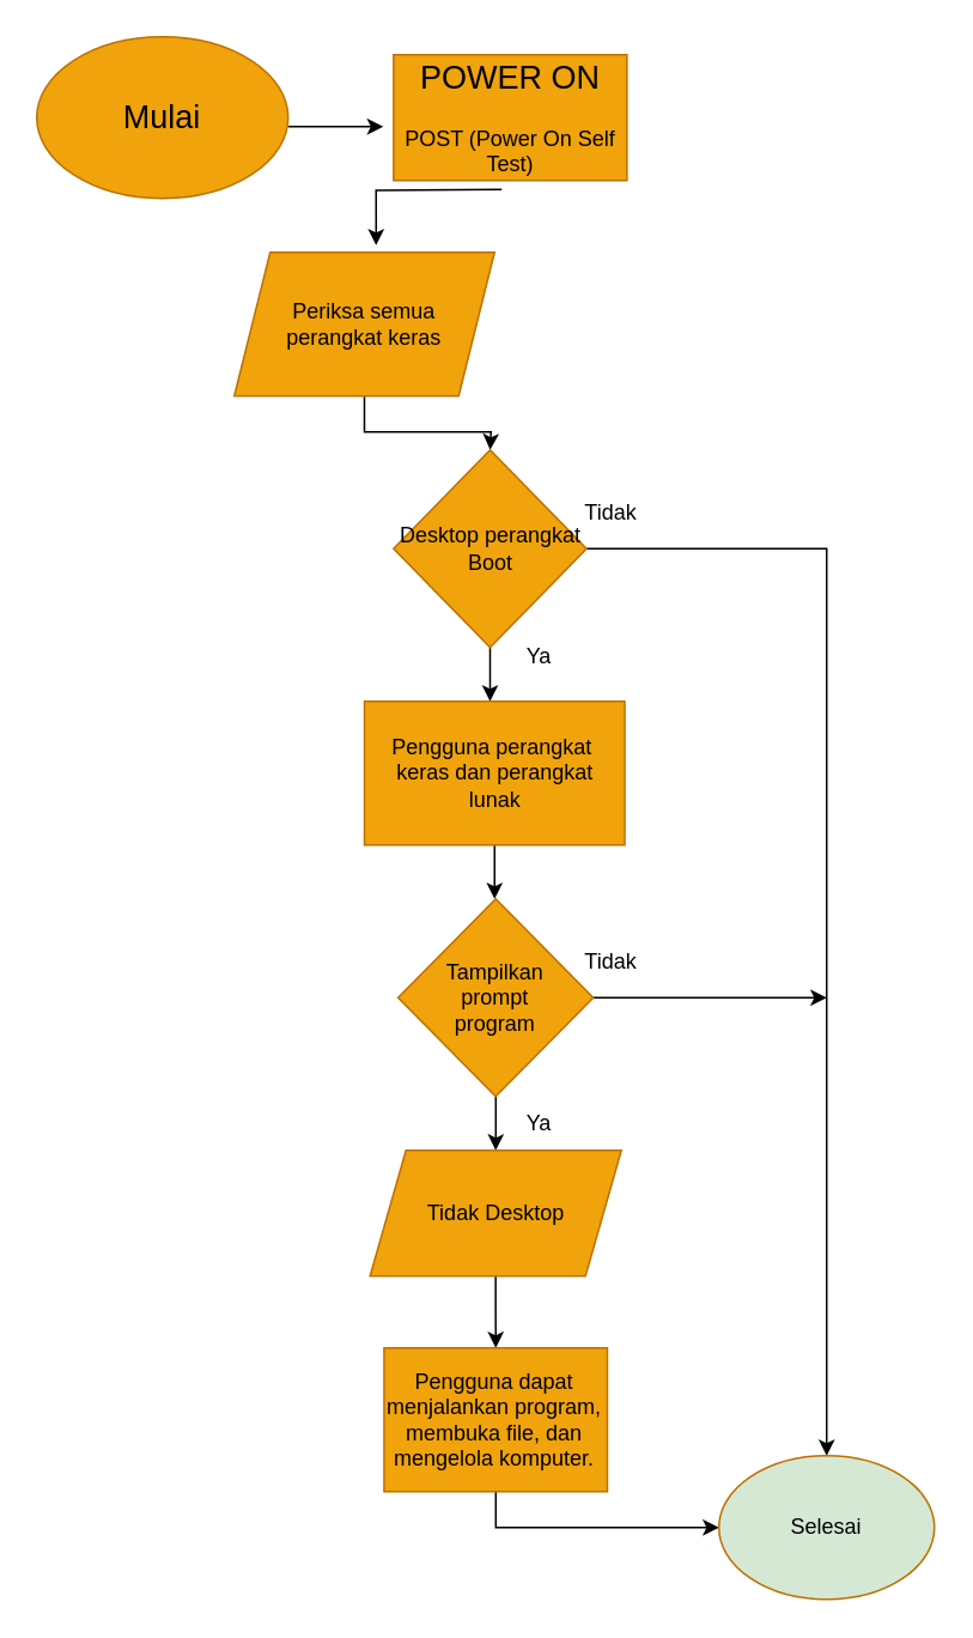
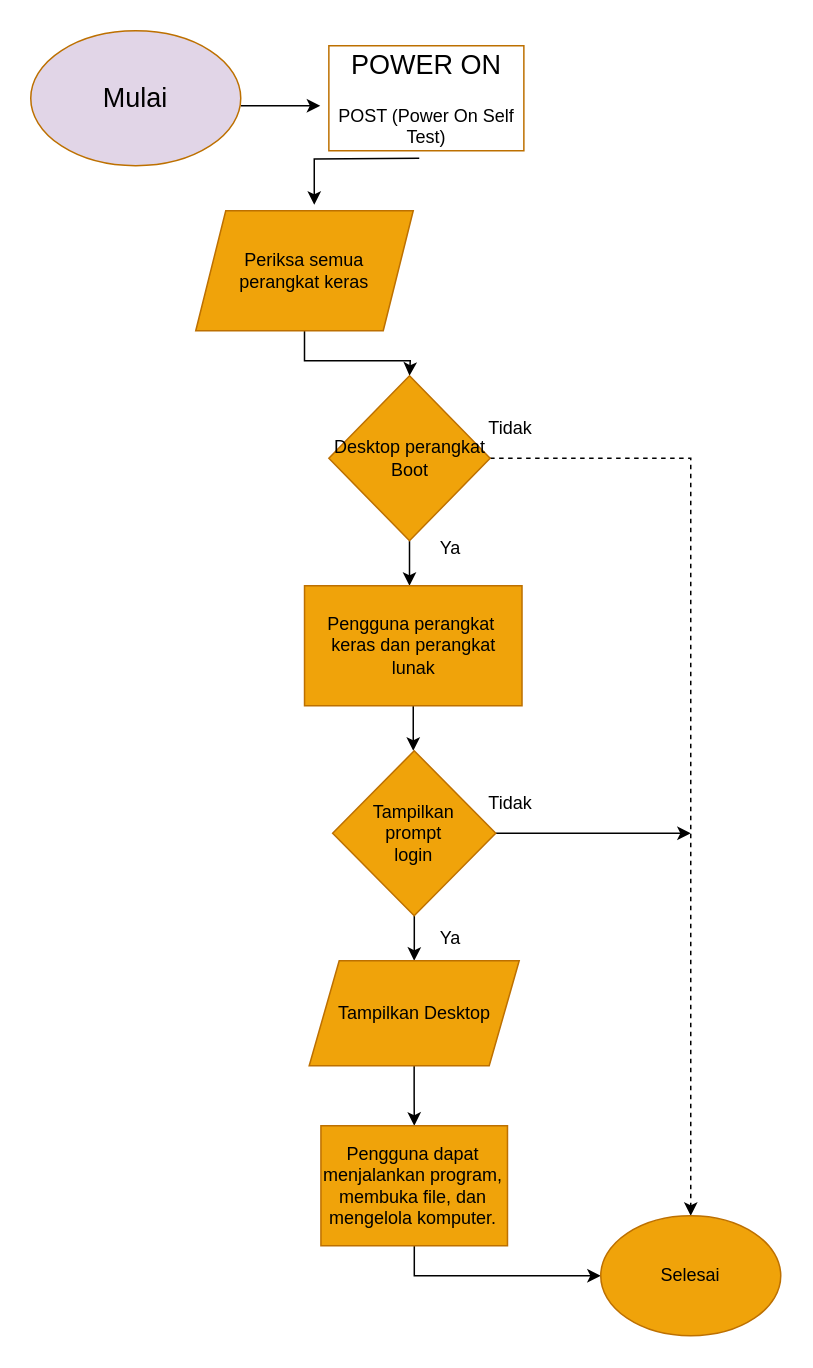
  <mxCell id="0" />
  <mxCell id="1" parent="0" />
  <mxCell id="2" style="edgeStyle=orthogonalEdgeStyle;rounded=0;orthogonalLoop=1;jettySize=auto;html=1;entryX=0;entryY=0.5;entryDx=0;entryDy=0;" edge="1" parent="1"><mxGeometry relative="1" as="geometry"><mxPoint x="160" y="70" as="sourcePoint" /><mxPoint x="213" y="70" as="targetPoint" /></mxGeometry></mxCell>
  <mxCell id="3" style="edgeStyle=orthogonalEdgeStyle;rounded=0;orthogonalLoop=1;jettySize=auto;html=1;" edge="1" parent="1" source="4"><mxGeometry relative="1" as="geometry"><mxPoint x="272.495" y="250" as="targetPoint" /></mxGeometry></mxCell>
  <mxCell id="4" value="Periksa semua&lt;br&gt;perangkat keras" style="shape=parallelogram;perimeter=parallelogramPerimeter;whiteSpace=wrap;html=1;fixedSize=1;fillColor=#f0a30a;fontColor=#000000;strokeColor=#BD7000;" vertex="1" parent="1"><mxGeometry x="130" y="140" width="144.99" height="80" as="geometry" /></mxCell>
  <mxCell id="5" style="edgeStyle=orthogonalEdgeStyle;rounded=0;orthogonalLoop=1;jettySize=auto;html=1;" edge="1" parent="1" source="7"><mxGeometry relative="1" as="geometry"><mxPoint x="272.495" y="390" as="targetPoint" /></mxGeometry></mxCell>
- <mxCell id="6" style="edgeStyle=orthogonalEdgeStyle;rounded=0;orthogonalLoop=1;jettySize=auto;html=1;exitX=1;exitY=0.5;exitDx=0;exitDy=0;" edge="1" parent="1" source="7" target="21"><mxGeometry relative="1" as="geometry"><mxPoint x="430" y="305" as="targetPoint" /></mxGeometry></mxCell>
+ <mxCell id="6" style="edgeStyle=orthogonalEdgeStyle;rounded=0;orthogonalLoop=1;jettySize=auto;html=1;exitX=1;exitY=0.5;exitDx=0;exitDy=0;dashed=1;" edge="1" parent="1" source="7" target="21"><mxGeometry relative="1" as="geometry"><mxPoint x="430" y="305" as="targetPoint" /></mxGeometry></mxCell>
  <mxCell id="7" value="Desktop perangkat&lt;br&gt;Boot" style="rhombus;whiteSpace=wrap;html=1;fillColor=#f0a30a;fontColor=#000000;strokeColor=#BD7000;" vertex="1" parent="1"><mxGeometry x="218.74" y="250" width="107.51" height="110" as="geometry" /></mxCell>
  <mxCell id="8" value="Tidak" style="text;strokeColor=none;align=center;fillColor=none;html=1;verticalAlign=middle;whiteSpace=wrap;rounded=0;" vertex="1" parent="1"><mxGeometry x="310" y="270" width="60" height="30" as="geometry" /></mxCell>
  <mxCell id="9" value="Ya" style="text;strokeColor=none;align=center;fillColor=none;html=1;verticalAlign=middle;whiteSpace=wrap;rounded=0;" vertex="1" parent="1"><mxGeometry x="270" y="350" width="60" height="30" as="geometry" /></mxCell>
  <mxCell id="10" style="edgeStyle=orthogonalEdgeStyle;rounded=0;orthogonalLoop=1;jettySize=auto;html=1;" edge="1" parent="1" source="11"><mxGeometry relative="1" as="geometry"><mxPoint x="275.015" y="500" as="targetPoint" /></mxGeometry></mxCell>
  <mxCell id="11" value="Pengguna perangkat&amp;nbsp;&lt;br&gt;keras dan perangkat&lt;br&gt;lunak" style="rounded=0;whiteSpace=wrap;html=1;fillColor=#f0a30a;fontColor=#000000;strokeColor=#BD7000;" vertex="1" parent="1"><mxGeometry x="202.52" y="390" width="144.99" height="80" as="geometry" /></mxCell>
  <mxCell id="12" style="edgeStyle=orthogonalEdgeStyle;rounded=0;orthogonalLoop=1;jettySize=auto;html=1;" edge="1" parent="1" source="14"><mxGeometry relative="1" as="geometry"><mxPoint x="460" y="555" as="targetPoint" /></mxGeometry></mxCell>
  <mxCell id="13" style="edgeStyle=orthogonalEdgeStyle;rounded=0;orthogonalLoop=1;jettySize=auto;html=1;" edge="1" parent="1" source="14"><mxGeometry relative="1" as="geometry"><mxPoint x="275.63" y="640" as="targetPoint" /></mxGeometry></mxCell>
- <mxCell id="14" value="Tampilkan&lt;br&gt;prompt&lt;br&gt;program" style="rhombus;whiteSpace=wrap;html=1;fillColor=#f0a30a;fontColor=#000000;strokeColor=#BD7000;" vertex="1" parent="1"><mxGeometry x="221.26" y="500" width="108.74" height="110" as="geometry" /></mxCell>
+ <mxCell id="14" value="Tampilkan&lt;br&gt;prompt&lt;br&gt;login" style="rhombus;whiteSpace=wrap;html=1;fillColor=#f0a30a;fontColor=#000000;strokeColor=#BD7000;" vertex="1" parent="1"><mxGeometry x="221.26" y="500" width="108.74" height="110" as="geometry" /></mxCell>
  <mxCell id="15" value="Tidak" style="text;strokeColor=none;align=center;fillColor=none;html=1;verticalAlign=middle;whiteSpace=wrap;rounded=0;" vertex="1" parent="1"><mxGeometry x="310" y="520" width="60" height="30" as="geometry" /></mxCell>
  <mxCell id="16" value="Ya" style="text;strokeColor=none;align=center;fillColor=none;html=1;verticalAlign=middle;whiteSpace=wrap;rounded=0;" vertex="1" parent="1"><mxGeometry x="270" y="610" width="60" height="30" as="geometry" /></mxCell>
  <mxCell id="17" style="edgeStyle=orthogonalEdgeStyle;rounded=0;orthogonalLoop=1;jettySize=auto;html=1;" edge="1" parent="1" source="18" target="20"><mxGeometry relative="1" as="geometry"><mxPoint x="275.63" y="740" as="targetPoint" /></mxGeometry></mxCell>
- <mxCell id="18" value="Tidak Desktop" style="shape=parallelogram;perimeter=parallelogramPerimeter;whiteSpace=wrap;html=1;fixedSize=1;fillColor=#f0a30a;fontColor=#000000;strokeColor=#BD7000;" vertex="1" parent="1"><mxGeometry x="205.63" y="640" width="140" height="70" as="geometry" /></mxCell>
+ <mxCell id="18" value="Tampilkan Desktop" style="shape=parallelogram;perimeter=parallelogramPerimeter;whiteSpace=wrap;html=1;fixedSize=1;fillColor=#f0a30a;fontColor=#000000;strokeColor=#BD7000;" vertex="1" parent="1"><mxGeometry x="205.63" y="640" width="140" height="70" as="geometry" /></mxCell>
  <mxCell id="19" style="edgeStyle=orthogonalEdgeStyle;rounded=0;orthogonalLoop=1;jettySize=auto;html=1;" edge="1" parent="1" source="20"><mxGeometry relative="1" as="geometry"><mxPoint x="400" y="850" as="targetPoint" /><Array as="points"><mxPoint x="276" y="850" /></Array></mxGeometry></mxCell>
  <mxCell id="20" value="Pengguna dapat menjalankan program, membuka file, dan mengelola komputer." style="rounded=0;whiteSpace=wrap;html=1;fillColor=#f0a30a;fontColor=#000000;strokeColor=#BD7000;" vertex="1" parent="1"><mxGeometry x="213.45" y="750" width="124.37" height="80" as="geometry" /></mxCell>
- <mxCell id="21" value="Selesai" style="ellipse;whiteSpace=wrap;html=1;fillColor=#d5e8d4;fontColor=#000000;strokeColor=#BD7000;" vertex="1" parent="1"><mxGeometry x="400" y="810" width="120" height="80" as="geometry" /></mxCell>
+ <mxCell id="21" value="Selesai" style="ellipse;whiteSpace=wrap;html=1;fillColor=#f0a30a;fontColor=#000000;strokeColor=#BD7000;" vertex="1" parent="1"><mxGeometry x="400" y="810" width="120" height="80" as="geometry" /></mxCell>
  <mxCell id="22" style="edgeStyle=orthogonalEdgeStyle;rounded=0;orthogonalLoop=1;jettySize=auto;html=1;entryX=0.545;entryY=-0.05;entryDx=0;entryDy=0;entryPerimeter=0;" edge="1" parent="1" target="4"><mxGeometry relative="1" as="geometry"><mxPoint x="279" y="105" as="sourcePoint" /></mxGeometry></mxCell>
- <mxCell id="23" value="&lt;h2 style=&quot;border-color: var(--border-color);&quot;&gt;&lt;span style=&quot;border-color: var(--border-color); font-weight: normal;&quot;&gt;POWER ON&lt;/span&gt;&lt;/h2&gt;&lt;h3&gt;&lt;div style=&quot;border-color: var(--border-color); font-size: 12px;&quot;&gt;&lt;span style=&quot;border-color: var(--border-color); font-weight: normal;&quot;&gt;POST (Power On Self Test)&lt;/span&gt;&lt;/div&gt;&lt;/h3&gt;" style="rounded=0;whiteSpace=wrap;html=1;fillColor=#f0a30a;fontColor=#000000;strokeColor=#BD7000;" vertex="1" parent="1"><mxGeometry x="218.74" y="30" width="130" height="70" as="geometry" /></mxCell>
- <mxCell id="24" value="&lt;h2&gt;&lt;span style=&quot;font-weight: normal;&quot;&gt;Mulai&lt;/span&gt;&lt;/h2&gt;" style="ellipse;whiteSpace=wrap;html=1;fillColor=#f0a30a;fontColor=#000000;strokeColor=#BD7000;" vertex="1" parent="1"><mxGeometry x="20" y="20" width="140" height="90" as="geometry" /></mxCell>
+ <mxCell id="23" value="&lt;h2 style=&quot;border-color: var(--border-color);&quot;&gt;&lt;span style=&quot;border-color: var(--border-color); font-weight: normal;&quot;&gt;POWER ON&lt;/span&gt;&lt;/h2&gt;&lt;h3&gt;&lt;div style=&quot;border-color: var(--border-color); font-size: 12px;&quot;&gt;&lt;span style=&quot;border-color: var(--border-color); font-weight: normal;&quot;&gt;POST (Power On Self Test)&lt;/span&gt;&lt;/div&gt;&lt;/h3&gt;" style="rounded=0;whiteSpace=wrap;html=1;fillColor=#ffffff;fontColor=#000000;strokeColor=#BD7000;" vertex="1" parent="1"><mxGeometry x="218.74" y="30" width="130" height="70" as="geometry" /></mxCell>
+ <mxCell id="24" value="&lt;h2&gt;&lt;span style=&quot;font-weight: normal;&quot;&gt;Mulai&lt;/span&gt;&lt;/h2&gt;" style="ellipse;whiteSpace=wrap;html=1;fillColor=#e1d5e7;fontColor=#000000;strokeColor=#BD7000;" vertex="1" parent="1"><mxGeometry x="20" y="20" width="140" height="90" as="geometry" /></mxCell>
